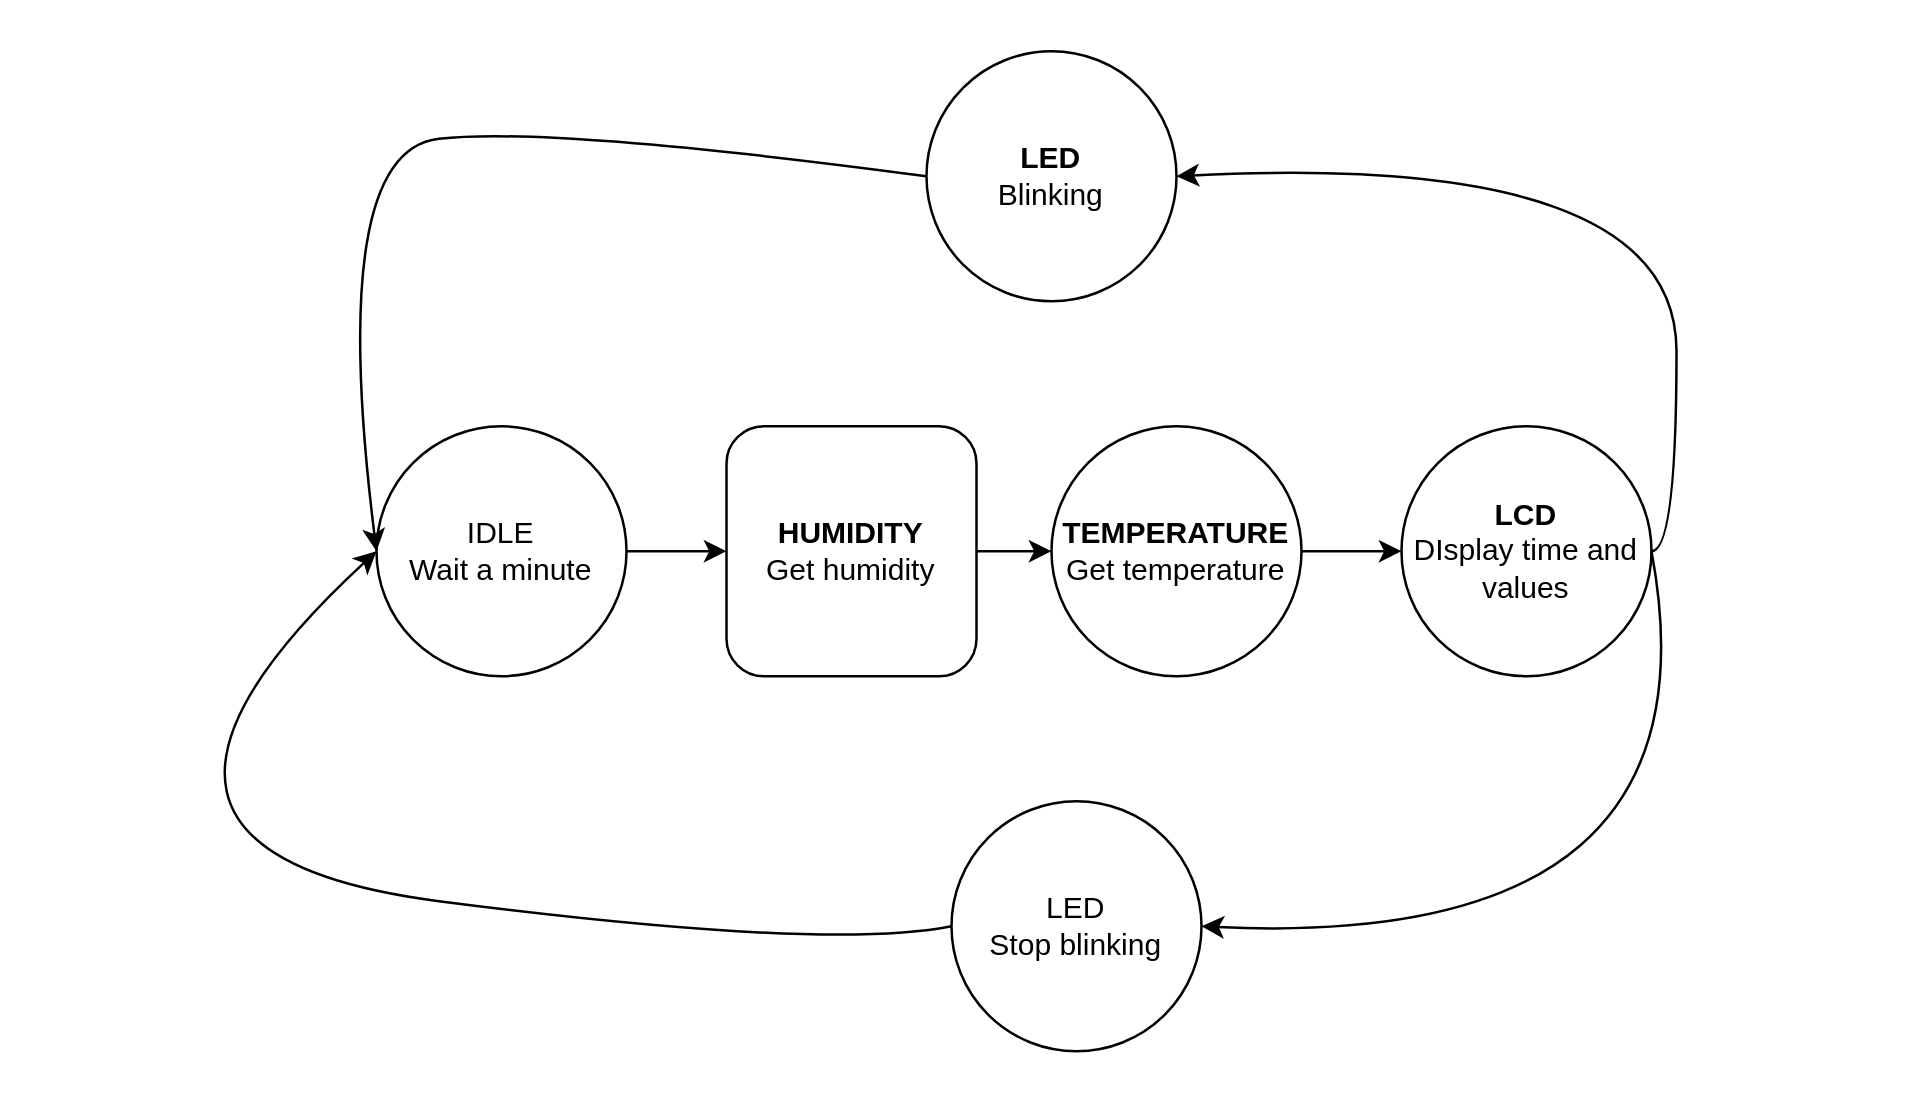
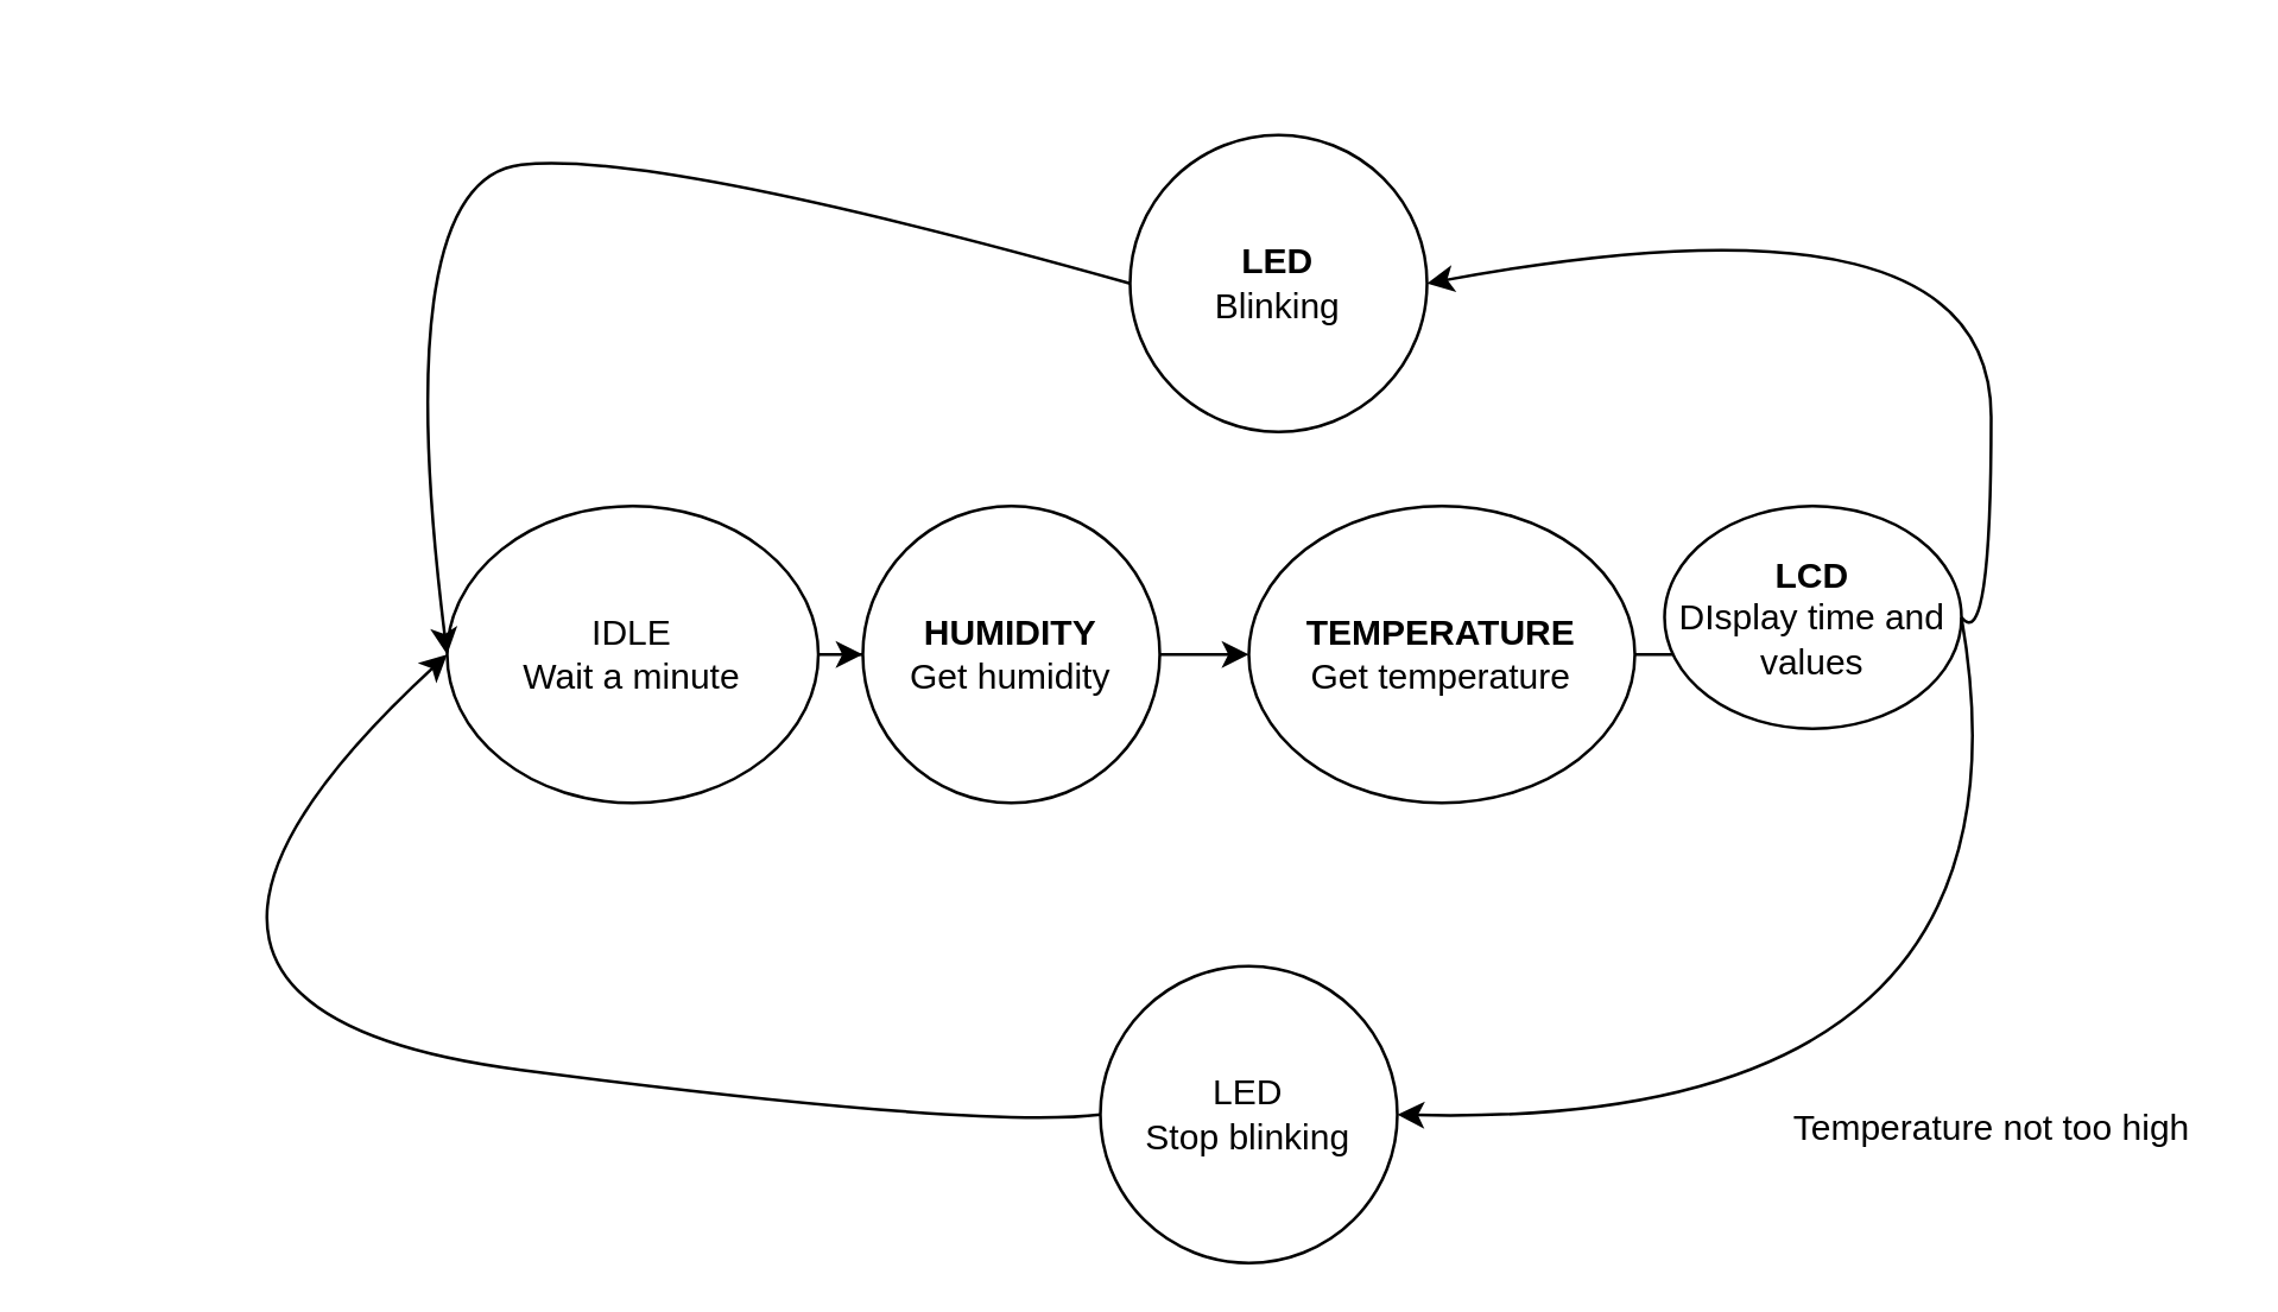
  <mxCell id="0" />
  <mxCell id="1" parent="0" />
  <mxCell id="2" value="" style="edgeStyle=orthogonalEdgeStyle;rounded=0;orthogonalLoop=1;jettySize=auto;html=1;" edge="1" parent="1" source="3" target="5"><mxGeometry relative="1" as="geometry" /></mxCell>
- <mxCell id="3" value="IDLE&lt;br&gt;Wait a minute" style="ellipse;whiteSpace=wrap;html=1;aspect=fixed;" vertex="1" parent="1"><mxGeometry x="150" y="170" width="100" height="100" as="geometry" /></mxCell>
+ <mxCell id="3" value="IDLE&lt;br&gt;Wait a minute" style="ellipse;whiteSpace=wrap;html=1;aspect=fixed;" vertex="1" parent="1"><mxGeometry x="150" y="170" width="125" height="100" as="geometry" /></mxCell>
  <mxCell id="4" value="" style="edgeStyle=orthogonalEdgeStyle;rounded=0;orthogonalLoop=1;jettySize=auto;html=1;" edge="1" parent="1" source="5" target="7"><mxGeometry relative="1" as="geometry" /></mxCell>
- <mxCell id="5" value="&lt;b&gt;HUMIDITY&lt;/b&gt;&lt;br&gt;Get humidity" style="whiteSpace=wrap;html=1;aspect=fixed;rounded=1;" vertex="1" parent="1"><mxGeometry x="290" y="170" width="100" height="100" as="geometry" /></mxCell>
+ <mxCell id="5" value="&lt;b&gt;HUMIDITY&lt;/b&gt;&lt;br&gt;Get humidity" style="ellipse;whiteSpace=wrap;html=1;aspect=fixed;" vertex="1" parent="1"><mxGeometry x="290" y="170" width="100" height="100" as="geometry" /></mxCell>
  <mxCell id="6" value="" style="edgeStyle=orthogonalEdgeStyle;rounded=0;orthogonalLoop=1;jettySize=auto;html=1;" edge="1" parent="1" source="7" target="8"><mxGeometry relative="1" as="geometry" /></mxCell>
- <mxCell id="7" value="&lt;b&gt;TEMPERATURE&lt;/b&gt;&lt;br&gt;Get temperature" style="ellipse;whiteSpace=wrap;html=1;aspect=fixed;" vertex="1" parent="1"><mxGeometry x="420" y="170" width="100" height="100" as="geometry" /></mxCell>
- <mxCell id="8" value="&lt;b&gt;LCD&lt;/b&gt;&lt;br&gt;DIsplay time and values" style="ellipse;whiteSpace=wrap;html=1;aspect=fixed;" vertex="1" parent="1"><mxGeometry x="560" y="170" width="100" height="100" as="geometry" /></mxCell>
- <mxCell id="9" value="&lt;b&gt;LED&lt;/b&gt;&lt;br&gt;Blinking" style="ellipse;whiteSpace=wrap;html=1;aspect=fixed;" vertex="1" parent="1"><mxGeometry x="370" y="20" width="100" height="100" as="geometry" /></mxCell>
+ <mxCell id="7" value="&lt;b&gt;TEMPERATURE&lt;/b&gt;&lt;br&gt;Get temperature" style="ellipse;whiteSpace=wrap;html=1;aspect=fixed;" vertex="1" parent="1"><mxGeometry x="420" y="170" width="130" height="100" as="geometry" /></mxCell>
+ <mxCell id="8" value="&lt;b&gt;LCD&lt;/b&gt;&lt;br&gt;DIsplay time and values" style="ellipse;whiteSpace=wrap;html=1;aspect=fixed;" vertex="1" parent="1"><mxGeometry x="560" y="170" width="100" height="75" as="geometry" /></mxCell>
+ <mxCell id="9" value="&lt;b&gt;LED&lt;/b&gt;&lt;br&gt;Blinking" style="ellipse;whiteSpace=wrap;html=1;aspect=fixed;" vertex="1" parent="1"><mxGeometry x="380" y="45" width="100" height="100" as="geometry" /></mxCell>
  <mxCell id="10" value="" style="curved=1;endArrow=classic;html=1;rounded=0;entryX=1;entryY=0.5;entryDx=0;entryDy=0;exitX=1;exitY=0.5;exitDx=0;exitDy=0;" edge="1" parent="1" source="8" target="9"><mxGeometry width="50" height="50" relative="1" as="geometry"><mxPoint x="620" y="220" as="sourcePoint" /><mxPoint x="670" y="170" as="targetPoint" /><Array as="points"><mxPoint x="670" y="220" /><mxPoint x="670" y="60" /></Array></mxGeometry></mxCell>
- <mxCell id="11" value="LED&lt;br&gt;Stop blinking" style="ellipse;whiteSpace=wrap;html=1;aspect=fixed;" vertex="1" parent="1"><mxGeometry x="380" y="320" width="100" height="100" as="geometry" /></mxCell>
+ <mxCell id="11" value="LED&lt;br&gt;Stop blinking" style="ellipse;whiteSpace=wrap;html=1;aspect=fixed;" vertex="1" parent="1"><mxGeometry x="370" y="325" width="100" height="100" as="geometry" /></mxCell>
  <mxCell id="12" value="" style="curved=1;endArrow=classic;html=1;rounded=0;exitX=1;exitY=0.5;exitDx=0;exitDy=0;entryX=1;entryY=0.5;entryDx=0;entryDy=0;" edge="1" parent="1" source="8" target="11"><mxGeometry width="50" height="50" relative="1" as="geometry"><mxPoint x="420" y="280" as="sourcePoint" /><mxPoint x="470" y="230" as="targetPoint" /><Array as="points"><mxPoint x="690" y="380" /></Array></mxGeometry></mxCell>
+ <mxCell id="13" value="Temperature not too high" style="text;html=1;align=center;verticalAlign=middle;resizable=0;points=[];autosize=1;strokeColor=none;fillColor=none;" vertex="1" parent="1"><mxGeometry x="595" y="370" width="150" height="20" as="geometry" /></mxCell>
  <mxCell id="14" value="" style="curved=1;endArrow=classic;html=1;rounded=0;exitX=0;exitY=0.5;exitDx=0;exitDy=0;entryX=0;entryY=0.5;entryDx=0;entryDy=0;" edge="1" parent="1" source="11" target="3"><mxGeometry width="50" height="50" relative="1" as="geometry"><mxPoint x="280" y="380" as="sourcePoint" /><mxPoint x="330" y="330" as="targetPoint" /><Array as="points"><mxPoint x="330" y="380" /><mxPoint x="20" y="340" /></Array></mxGeometry></mxCell>
  <mxCell id="15" value="" style="curved=1;endArrow=classic;html=1;rounded=0;exitX=0;exitY=0.5;exitDx=0;exitDy=0;entryX=0;entryY=0.5;entryDx=0;entryDy=0;" edge="1" parent="1" source="9" target="3"><mxGeometry width="50" height="50" relative="1" as="geometry"><mxPoint x="250" y="110" as="sourcePoint" /><mxPoint x="300" y="60" as="targetPoint" /><Array as="points"><mxPoint x="220" y="50" /><mxPoint x="130" y="60" /></Array></mxGeometry></mxCell>
